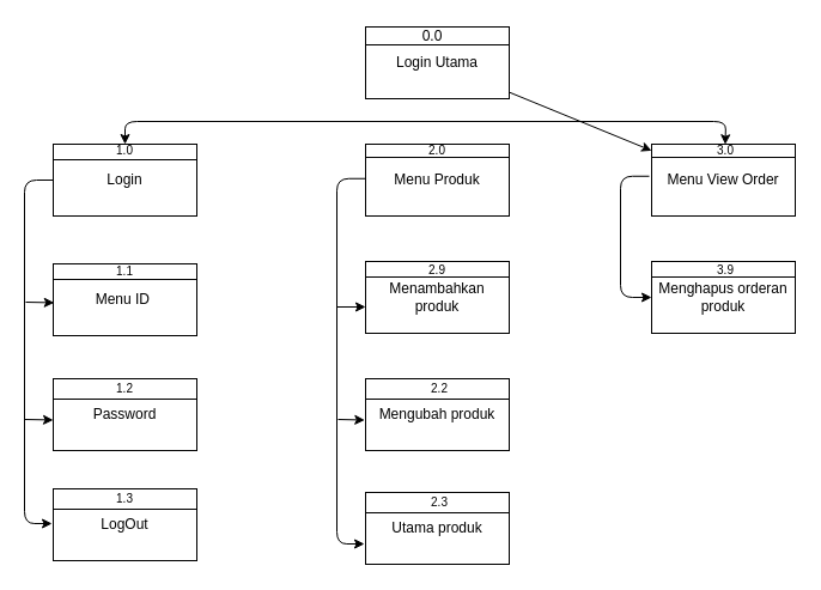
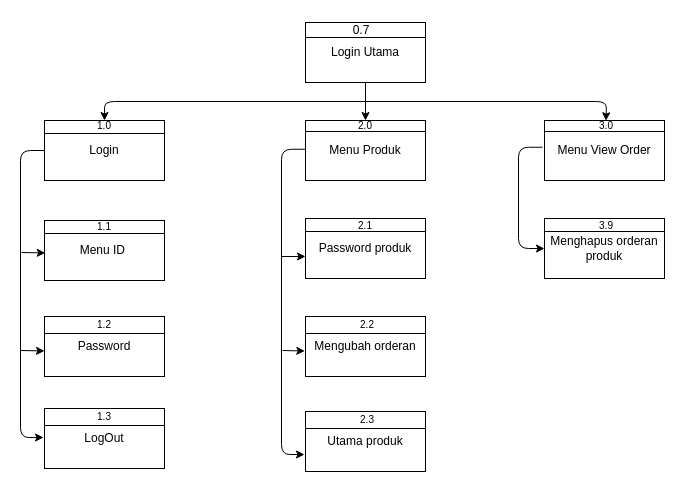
  <mxCell id="0" />
  <mxCell id="1" parent="0" />
  <mxCell id="2" value="Login Utama" style="rounded=0;whiteSpace=wrap;html=1;" vertex="1" parent="1"><mxGeometry x="305" y="22" width="120" height="60" as="geometry" /></mxCell>
  <mxCell id="3" value="Login" style="rounded=0;whiteSpace=wrap;html=1;" vertex="1" parent="1"><mxGeometry x="44" y="120" width="120" height="60" as="geometry" /></mxCell>
  <mxCell id="4" value="Menu Produk" style="rounded=0;whiteSpace=wrap;html=1;" vertex="1" parent="1"><mxGeometry x="305" y="120" width="120" height="60" as="geometry" /></mxCell>
  <mxCell id="5" value="Menu View Order" style="rounded=0;whiteSpace=wrap;html=1;" vertex="1" parent="1"><mxGeometry x="544" y="120" width="120" height="60" as="geometry" /></mxCell>
  <mxCell id="6" value="" style="endArrow=none;html=1;exitX=0;exitY=0.25;exitDx=0;exitDy=0;entryX=1;entryY=0.25;entryDx=0;entryDy=0;" edge="1" parent="1" source="2" target="2"><mxGeometry width="50" height="50" relative="1" as="geometry"><mxPoint x="315" y="186" as="sourcePoint" /><mxPoint x="365" y="136" as="targetPoint" /></mxGeometry></mxCell>
  <mxCell id="7" value="" style="endArrow=classic;startArrow=classic;html=1;entryX=0.546;entryY=0.004;entryDx=0;entryDy=0;entryPerimeter=0;exitX=0.5;exitY=0;exitDx=0;exitDy=0;" edge="1" parent="1" source="3"><mxGeometry width="50" height="50" relative="1" as="geometry"><mxPoint x="109" y="101" as="sourcePoint" /><mxPoint x="605.52" y="120.24" as="targetPoint" /><Array as="points"><mxPoint x="104" y="101" /><mxPoint x="606" y="101" /></Array></mxGeometry></mxCell>
- <mxCell id="8" value="" style="endArrow=classic;html=1;" edge="1" parent="1" source="2" target="5"><mxGeometry width="50" height="50" relative="1" as="geometry"><mxPoint x="314" y="249" as="sourcePoint" /><mxPoint x="306" y="112" as="targetPoint" /></mxGeometry></mxCell>
- <mxCell id="9" value="0.0" style="text;html=1;strokeColor=none;fillColor=none;align=center;verticalAlign=middle;whiteSpace=wrap;rounded=0;" vertex="1" parent="1"><mxGeometry x="341" y="20" width="40" height="20" as="geometry" /></mxCell>
+ <mxCell id="8" value="" style="endArrow=classic;html=1;" edge="1" parent="1" source="2" target="4"><mxGeometry width="50" height="50" relative="1" as="geometry"><mxPoint x="314" y="249" as="sourcePoint" /><mxPoint x="306" y="112" as="targetPoint" /></mxGeometry></mxCell>
+ <mxCell id="9" value="0.7" style="text;html=1;strokeColor=none;fillColor=none;align=center;verticalAlign=middle;whiteSpace=wrap;rounded=0;" vertex="1" parent="1"><mxGeometry x="341" y="20" width="40" height="20" as="geometry" /></mxCell>
  <mxCell id="10" value="" style="endArrow=none;html=1;exitX=0;exitY=0.25;exitDx=0;exitDy=0;entryX=1;entryY=0.25;entryDx=0;entryDy=0;" edge="1" parent="1"><mxGeometry width="50" height="50" relative="1" as="geometry"><mxPoint x="305" y="131" as="sourcePoint" /><mxPoint x="425" y="131" as="targetPoint" /></mxGeometry></mxCell>
  <mxCell id="11" value="" style="endArrow=none;html=1;exitX=0;exitY=0.25;exitDx=0;exitDy=0;entryX=1;entryY=0.25;entryDx=0;entryDy=0;" edge="1" parent="1"><mxGeometry width="50" height="50" relative="1" as="geometry"><mxPoint x="44" y="133" as="sourcePoint" /><mxPoint x="164" y="133" as="targetPoint" /></mxGeometry></mxCell>
  <mxCell id="12" value="" style="endArrow=none;html=1;exitX=0;exitY=0.25;exitDx=0;exitDy=0;entryX=1;entryY=0.25;entryDx=0;entryDy=0;" edge="1" parent="1"><mxGeometry width="50" height="50" relative="1" as="geometry"><mxPoint x="544" y="131" as="sourcePoint" /><mxPoint x="664" y="131" as="targetPoint" /></mxGeometry></mxCell>
  <mxCell id="13" value="&lt;span style=&quot;font-size: 10px&quot;&gt;2.0&lt;/span&gt;" style="text;html=1;strokeColor=none;fillColor=none;align=center;verticalAlign=middle;whiteSpace=wrap;rounded=0;" vertex="1" parent="1"><mxGeometry x="345" y="115" width="40" height="20" as="geometry" /></mxCell>
  <mxCell id="14" value="&lt;span style=&quot;font-size: 10px&quot;&gt;1.0&lt;/span&gt;" style="text;html=1;strokeColor=none;fillColor=none;align=center;verticalAlign=middle;whiteSpace=wrap;rounded=0;" vertex="1" parent="1"><mxGeometry x="84" y="115" width="40" height="20" as="geometry" /></mxCell>
  <mxCell id="15" value="&lt;span style=&quot;font-size: 10px&quot;&gt;3.0&lt;/span&gt;" style="text;html=1;strokeColor=none;fillColor=none;align=center;verticalAlign=middle;whiteSpace=wrap;rounded=0;" vertex="1" parent="1"><mxGeometry x="586" y="115" width="40" height="20" as="geometry" /></mxCell>
  <mxCell id="16" value="Menu ID&amp;nbsp;" style="rounded=0;whiteSpace=wrap;html=1;" vertex="1" parent="1"><mxGeometry x="44" y="220" width="120" height="60" as="geometry" /></mxCell>
  <mxCell id="17" value="" style="endArrow=none;html=1;exitX=0;exitY=0.25;exitDx=0;exitDy=0;entryX=1;entryY=0.25;entryDx=0;entryDy=0;" edge="1" parent="1"><mxGeometry width="50" height="50" relative="1" as="geometry"><mxPoint x="44" y="233" as="sourcePoint" /><mxPoint x="164" y="233" as="targetPoint" /></mxGeometry></mxCell>
  <mxCell id="18" value="Password" style="rounded=0;whiteSpace=wrap;html=1;" vertex="1" parent="1"><mxGeometry x="44" y="316" width="120" height="60" as="geometry" /></mxCell>
  <mxCell id="19" value="" style="endArrow=none;html=1;exitX=0;exitY=0.25;exitDx=0;exitDy=0;entryX=1;entryY=0.25;entryDx=0;entryDy=0;" edge="1" parent="1"><mxGeometry width="50" height="50" relative="1" as="geometry"><mxPoint x="44" y="333" as="sourcePoint" /><mxPoint x="164" y="333" as="targetPoint" /></mxGeometry></mxCell>
- <mxCell id="20" value="Menambahkan produk" style="rounded=0;whiteSpace=wrap;html=1;" vertex="1" parent="1"><mxGeometry x="305" y="218" width="120" height="60" as="geometry" /></mxCell>
+ <mxCell id="20" value="Password produk" style="rounded=0;whiteSpace=wrap;html=1;" vertex="1" parent="1"><mxGeometry x="305" y="218" width="120" height="60" as="geometry" /></mxCell>
  <mxCell id="21" value="" style="endArrow=none;html=1;exitX=0;exitY=0.25;exitDx=0;exitDy=0;entryX=1;entryY=0.25;entryDx=0;entryDy=0;" edge="1" parent="1"><mxGeometry width="50" height="50" relative="1" as="geometry"><mxPoint x="305" y="231" as="sourcePoint" /><mxPoint x="425" y="231" as="targetPoint" /></mxGeometry></mxCell>
- <mxCell id="22" value="Mengubah produk" style="rounded=0;whiteSpace=wrap;html=1;" vertex="1" parent="1"><mxGeometry x="305" y="316" width="120" height="60" as="geometry" /></mxCell>
+ <mxCell id="22" value="Mengubah orderan" style="rounded=0;whiteSpace=wrap;html=1;" vertex="1" parent="1"><mxGeometry x="305" y="316" width="120" height="60" as="geometry" /></mxCell>
  <mxCell id="23" value="" style="endArrow=none;html=1;exitX=0;exitY=0.25;exitDx=0;exitDy=0;entryX=1;entryY=0.25;entryDx=0;entryDy=0;" edge="1" parent="1"><mxGeometry width="50" height="50" relative="1" as="geometry"><mxPoint x="305" y="333" as="sourcePoint" /><mxPoint x="425" y="333" as="targetPoint" /></mxGeometry></mxCell>
  <mxCell id="24" value="Menghapus orderan produk" style="rounded=0;whiteSpace=wrap;html=1;" vertex="1" parent="1"><mxGeometry x="544" y="218" width="120" height="60" as="geometry" /></mxCell>
  <mxCell id="25" value="" style="endArrow=none;html=1;exitX=0;exitY=0.25;exitDx=0;exitDy=0;entryX=1;entryY=0.25;entryDx=0;entryDy=0;" edge="1" parent="1"><mxGeometry width="50" height="50" relative="1" as="geometry"><mxPoint x="544" y="231" as="sourcePoint" /><mxPoint x="664" y="231" as="targetPoint" /></mxGeometry></mxCell>
  <mxCell id="26" value="&lt;span style=&quot;font-size: 10px&quot;&gt;1.1&lt;/span&gt;" style="text;html=1;strokeColor=none;fillColor=none;align=center;verticalAlign=middle;whiteSpace=wrap;rounded=0;" vertex="1" parent="1"><mxGeometry x="84" y="216" width="40" height="19" as="geometry" /></mxCell>
  <mxCell id="27" value="&lt;span style=&quot;font-size: 10px&quot;&gt;1.2&lt;/span&gt;" style="text;html=1;strokeColor=none;fillColor=none;align=center;verticalAlign=middle;whiteSpace=wrap;rounded=0;" vertex="1" parent="1"><mxGeometry x="84" y="314" width="40" height="20" as="geometry" /></mxCell>
- <mxCell id="28" value="&lt;span style=&quot;font-size: 10px&quot;&gt;2.9&lt;/span&gt;" style="text;html=1;strokeColor=none;fillColor=none;align=center;verticalAlign=middle;whiteSpace=wrap;rounded=0;" vertex="1" parent="1"><mxGeometry x="345" y="215" width="40" height="20" as="geometry" /></mxCell>
+ <mxCell id="28" value="&lt;span style=&quot;font-size: 10px&quot;&gt;2.1&lt;/span&gt;" style="text;html=1;strokeColor=none;fillColor=none;align=center;verticalAlign=middle;whiteSpace=wrap;rounded=0;" vertex="1" parent="1"><mxGeometry x="345" y="215" width="40" height="20" as="geometry" /></mxCell>
  <mxCell id="29" value="&lt;span style=&quot;font-size: 10px&quot;&gt;2.2&lt;/span&gt;" style="text;html=1;strokeColor=none;fillColor=none;align=center;verticalAlign=middle;whiteSpace=wrap;rounded=0;" vertex="1" parent="1"><mxGeometry x="347" y="314" width="40" height="20" as="geometry" /></mxCell>
  <mxCell id="30" value="&lt;span style=&quot;font-size: 10px&quot;&gt;3.9&lt;/span&gt;" style="text;html=1;strokeColor=none;fillColor=none;align=center;verticalAlign=middle;whiteSpace=wrap;rounded=0;" vertex="1" parent="1"><mxGeometry x="586" y="215" width="40" height="20" as="geometry" /></mxCell>
  <mxCell id="31" value="Utama produk" style="rounded=0;whiteSpace=wrap;html=1;" vertex="1" parent="1"><mxGeometry x="305" y="411" width="120" height="60" as="geometry" /></mxCell>
  <mxCell id="32" value="" style="endArrow=none;html=1;exitX=0;exitY=0.25;exitDx=0;exitDy=0;entryX=1;entryY=0.25;entryDx=0;entryDy=0;" edge="1" parent="1"><mxGeometry width="50" height="50" relative="1" as="geometry"><mxPoint x="305" y="428" as="sourcePoint" /><mxPoint x="425" y="428" as="targetPoint" /></mxGeometry></mxCell>
  <mxCell id="33" value="&lt;span style=&quot;font-size: 10px&quot;&gt;2.3&lt;/span&gt;" style="text;html=1;strokeColor=none;fillColor=none;align=center;verticalAlign=middle;whiteSpace=wrap;rounded=0;" vertex="1" parent="1"><mxGeometry x="347" y="409" width="40" height="20" as="geometry" /></mxCell>
  <mxCell id="34" value="" style="endArrow=classic;html=1;exitX=0;exitY=0.5;exitDx=0;exitDy=0;" edge="1" parent="1" source="3"><mxGeometry width="50" height="50" relative="1" as="geometry"><mxPoint x="359" y="321" as="sourcePoint" /><mxPoint x="43" y="437" as="targetPoint" /><Array as="points"><mxPoint x="20" y="150" /><mxPoint x="20" y="437" /></Array></mxGeometry></mxCell>
  <mxCell id="35" value="" style="endArrow=classic;html=1;entryX=0.006;entryY=0.541;entryDx=0;entryDy=0;entryPerimeter=0;" edge="1" parent="1" target="16"><mxGeometry width="50" height="50" relative="1" as="geometry"><mxPoint x="21" y="252" as="sourcePoint" /><mxPoint x="409" y="271" as="targetPoint" /></mxGeometry></mxCell>
  <mxCell id="36" value="" style="endArrow=classic;html=1;exitX=0;exitY=0.5;exitDx=0;exitDy=0;" edge="1" parent="1"><mxGeometry width="50" height="50" relative="1" as="geometry"><mxPoint x="305" y="148.76" as="sourcePoint" /><mxPoint x="304" y="454" as="targetPoint" /><Array as="points"><mxPoint x="281" y="148.76" /><mxPoint x="281" y="454" /></Array></mxGeometry></mxCell>
  <mxCell id="37" value="" style="endArrow=classic;html=1;entryX=0;entryY=0.633;entryDx=0;entryDy=0;entryPerimeter=0;" edge="1" parent="1" target="20"><mxGeometry width="50" height="50" relative="1" as="geometry"><mxPoint x="281" y="256" as="sourcePoint" /><mxPoint x="223" y="265" as="targetPoint" /></mxGeometry></mxCell>
  <mxCell id="38" value="" style="endArrow=classic;html=1;entryX=-0.006;entryY=0.575;entryDx=0;entryDy=0;entryPerimeter=0;" edge="1" parent="1" target="22"><mxGeometry width="50" height="50" relative="1" as="geometry"><mxPoint x="282" y="350" as="sourcePoint" /><mxPoint x="223" y="265" as="targetPoint" /></mxGeometry></mxCell>
  <mxCell id="39" value="" style="endArrow=classic;html=1;exitX=0;exitY=0.5;exitDx=0;exitDy=0;entryX=0;entryY=0.5;entryDx=0;entryDy=0;" edge="1" parent="1" target="24"><mxGeometry width="50" height="50" relative="1" as="geometry"><mxPoint x="542" y="146.76" as="sourcePoint" /><mxPoint x="540.92" y="349.24" as="targetPoint" /><Array as="points"><mxPoint x="518" y="146.76" /><mxPoint x="518" y="248" /></Array></mxGeometry></mxCell>
  <mxCell id="40" value="LogOut" style="rounded=0;whiteSpace=wrap;html=1;" vertex="1" parent="1"><mxGeometry x="44" y="408" width="120" height="60" as="geometry" /></mxCell>
  <mxCell id="41" value="" style="endArrow=none;html=1;exitX=0;exitY=0.25;exitDx=0;exitDy=0;entryX=1;entryY=0.25;entryDx=0;entryDy=0;" edge="1" parent="1"><mxGeometry width="50" height="50" relative="1" as="geometry"><mxPoint x="44" y="425" as="sourcePoint" /><mxPoint x="164" y="425" as="targetPoint" /></mxGeometry></mxCell>
  <mxCell id="42" value="&lt;span style=&quot;font-size: 10px&quot;&gt;1.3&lt;/span&gt;" style="text;html=1;strokeColor=none;fillColor=none;align=center;verticalAlign=middle;whiteSpace=wrap;rounded=0;" vertex="1" parent="1"><mxGeometry x="84" y="406" width="40" height="20" as="geometry" /></mxCell>
  <mxCell id="43" value="" style="endArrow=classic;html=1;entryX=0.006;entryY=0.541;entryDx=0;entryDy=0;entryPerimeter=0;" edge="1" parent="1"><mxGeometry width="50" height="50" relative="1" as="geometry"><mxPoint x="20.28" y="350" as="sourcePoint" /><mxPoint x="44" y="350.46" as="targetPoint" /></mxGeometry></mxCell>
